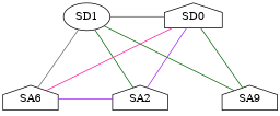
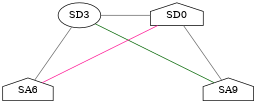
  graph {
    nodesep=1.0
    ranksep=1.0
    node [shape=house]
    edge [color=gray40]
-   SD1 [shape=ellipse]
+   SD1 [shape=ellipse label=SD3]
    n2 [label=SD0]
    n3 [label=SA6]
-   SA2
    n5 [label=SA9]
    subgraph sub_1 {
      rank=same
      SD1
      n2
    }
    subgraph sub_2 {
      rank=same
      n3
-     SA2
      n5
    }
    SD1 -- n2
    SD1 -- n3
-   SD1 -- SA2 [color=darkgreen]
    SD1 -- n5 [color=darkgreen]
    n2 -- n3 [color=deeppink]
-   n2 -- SA2 [color=purple]
-   n2 -- n5 [color=darkgreen]
-   n3 -- SA2 [color=purple]
+   n2 -- n5
  }
